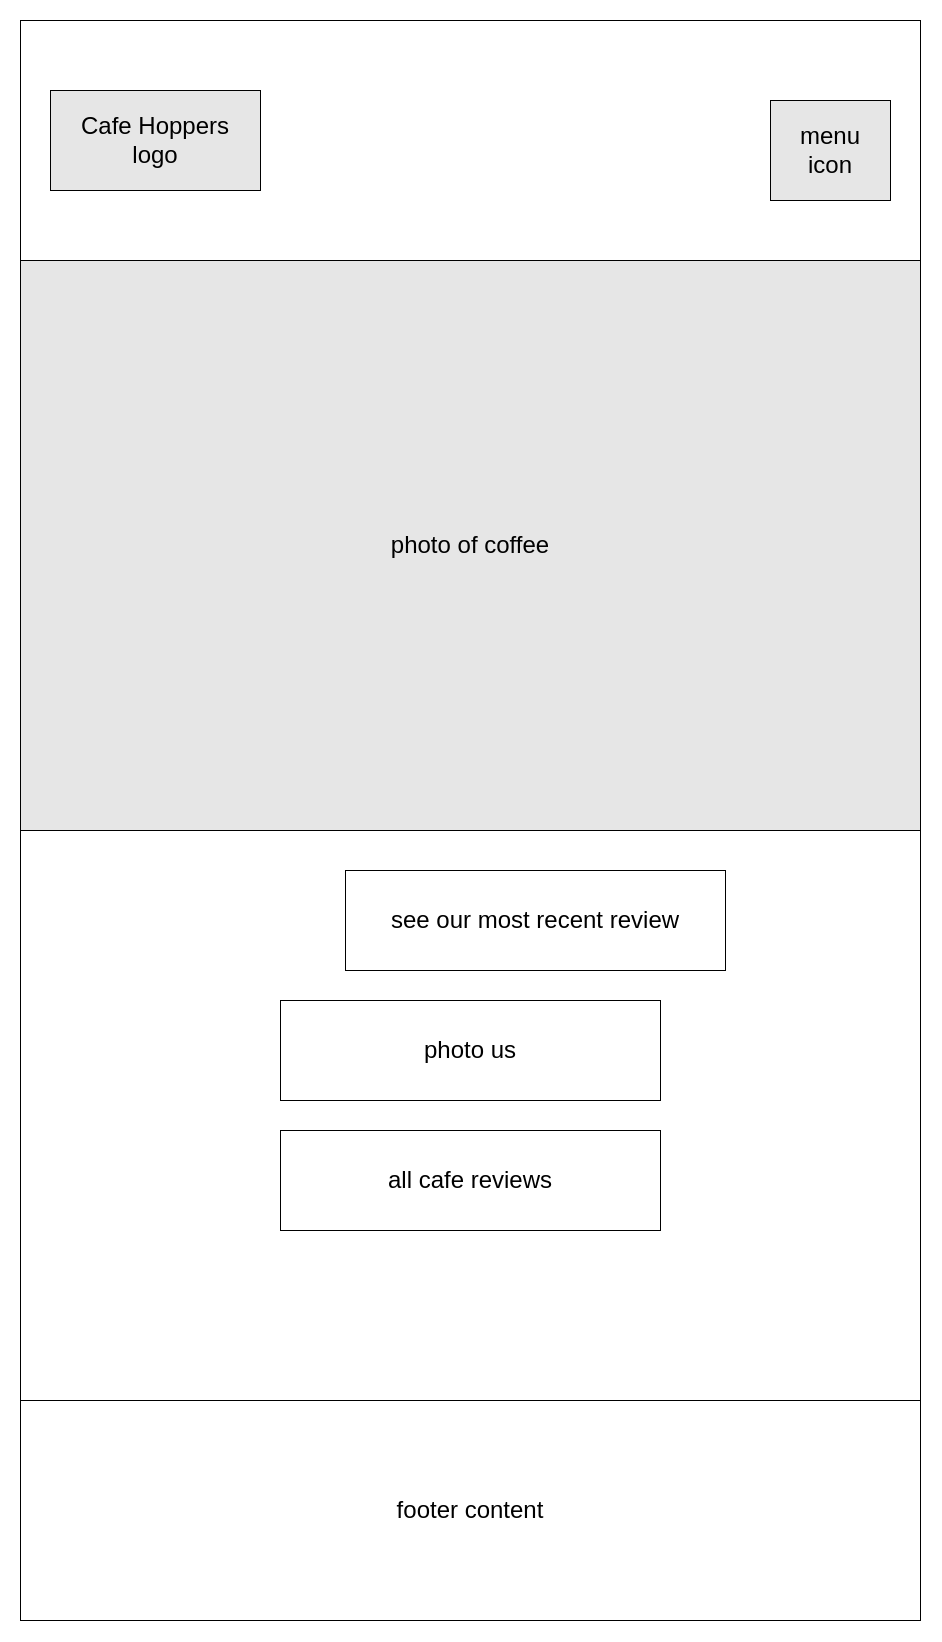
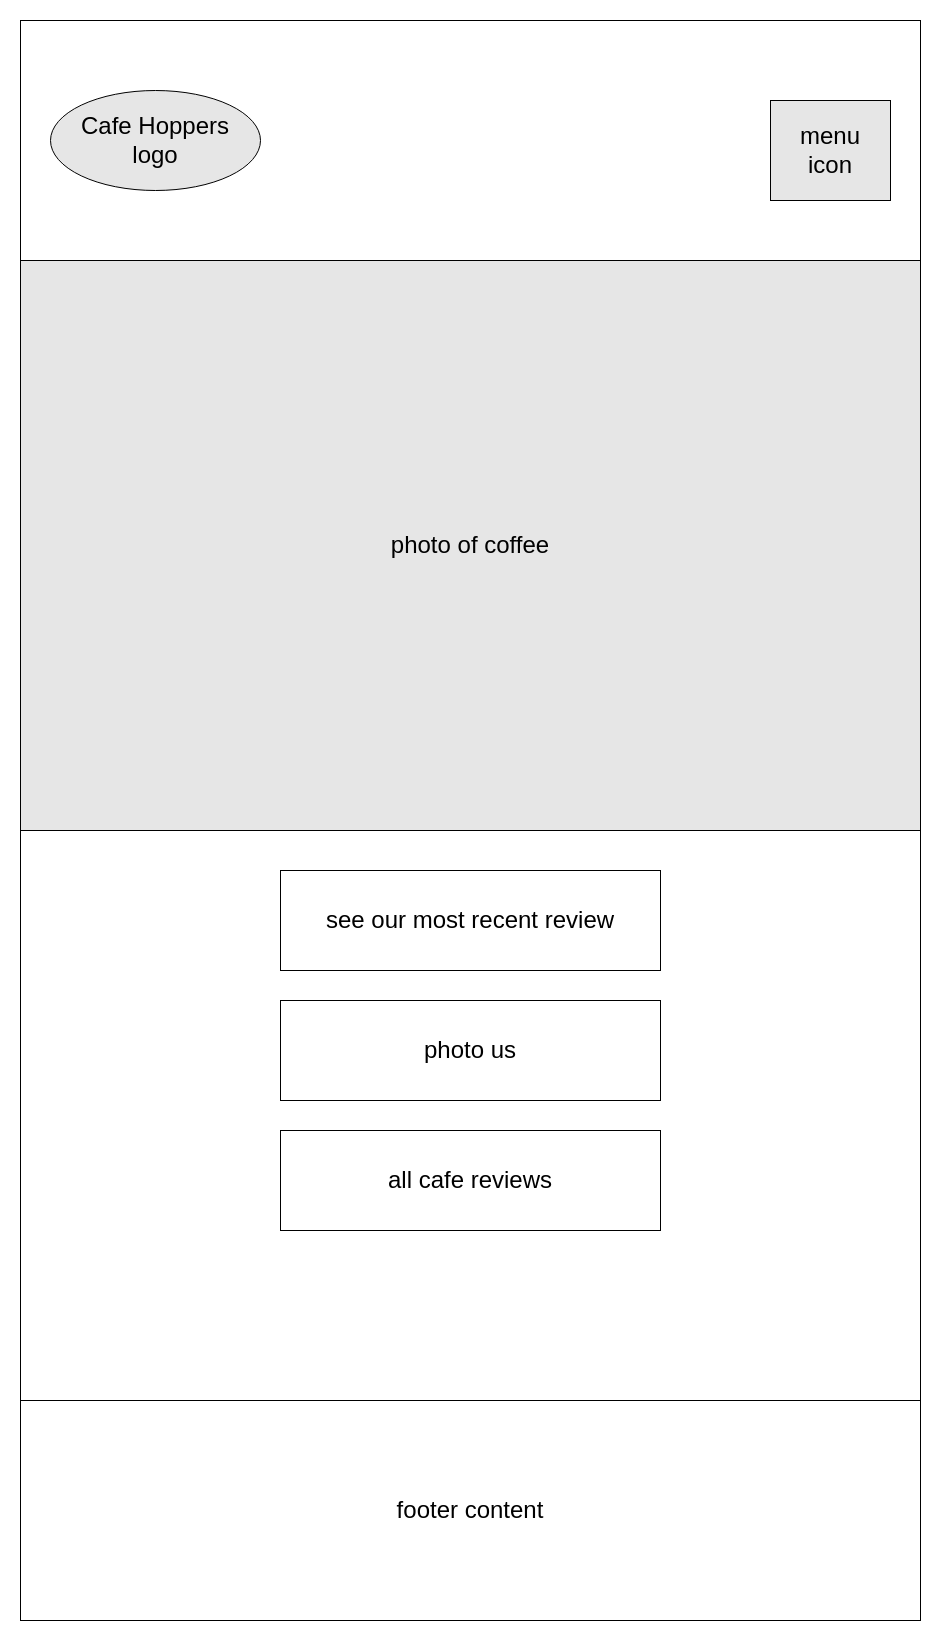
  <mxCell id="0" />
  <mxCell id="1" parent="0" />
  <mxCell id="2" value="" style="rounded=0;whiteSpace=wrap;html=1;fontSize=24;fillColor=#FFFFFF;" vertex="1" parent="1"><mxGeometry width="900" height="240" as="geometry" x="20" y="20" /></mxCell>
- <mxCell id="3" value="&lt;font style=&quot;font-size: 24px;&quot;&gt;Cafe Hoppers&lt;br&gt;logo&lt;/font&gt;" style="rounded=0;whiteSpace=wrap;html=1;fillColor=#E6E6E6;" vertex="1" parent="1"><mxGeometry x="50" y="90" width="210" height="100" as="geometry" /></mxCell>
+ <mxCell id="3" value="&lt;font style=&quot;font-size: 24px;&quot;&gt;Cafe Hoppers&lt;br&gt;logo&lt;/font&gt;" style="ellipse;whiteSpace=wrap;html=1;fillColor=#E6E6E6;" vertex="1" parent="1"><mxGeometry x="50" y="90" width="210" height="100" as="geometry" /></mxCell>
  <mxCell id="4" value="menu&lt;br&gt;icon" style="rounded=0;whiteSpace=wrap;html=1;fontSize=24;fillColor=#E6E6E6;" vertex="1" parent="1"><mxGeometry x="770" y="100" width="120" height="100" as="geometry" /></mxCell>
  <mxCell id="5" value="photo of coffee" style="rounded=0;whiteSpace=wrap;html=1;fontSize=24;fillColor=#E6E6E6;" vertex="1" parent="1"><mxGeometry y="260" width="900" height="570" as="geometry" x="20" /></mxCell>
  <mxCell id="6" value="footer content" style="rounded=0;whiteSpace=wrap;html=1;fontSize=24;fillColor=#FFFFFF;" vertex="1" parent="1"><mxGeometry y="1400" width="900" height="220" as="geometry" x="20" /></mxCell>
  <mxCell id="7" value="" style="rounded=0;whiteSpace=wrap;html=1;fontSize=24;fillColor=#FFFFFF;" vertex="1" parent="1"><mxGeometry y="830" width="900" height="570" as="geometry" x="20" /></mxCell>
- <mxCell id="8" value="see our most recent review" style="rounded=0;whiteSpace=wrap;html=1;fontSize=24;fillColor=#FFFFFF;" vertex="1" parent="1"><mxGeometry x="345" y="870" width="380" height="100" as="geometry" /></mxCell>
+ <mxCell id="8" value="see our most recent review" style="rounded=0;whiteSpace=wrap;html=1;fontSize=24;fillColor=#FFFFFF;" vertex="1" parent="1"><mxGeometry x="280" y="870" width="380" height="100" as="geometry" /></mxCell>
  <mxCell id="9" value="photo us" style="rounded=0;whiteSpace=wrap;html=1;fontSize=24;fillColor=#FFFFFF;" vertex="1" parent="1"><mxGeometry x="280" y="1000" width="380" height="100" as="geometry" /></mxCell>
  <mxCell id="10" value="all cafe reviews" style="rounded=0;whiteSpace=wrap;html=1;fontSize=24;fillColor=#FFFFFF;" vertex="1" parent="1"><mxGeometry x="280" y="1130" width="380" height="100" as="geometry" /></mxCell>
